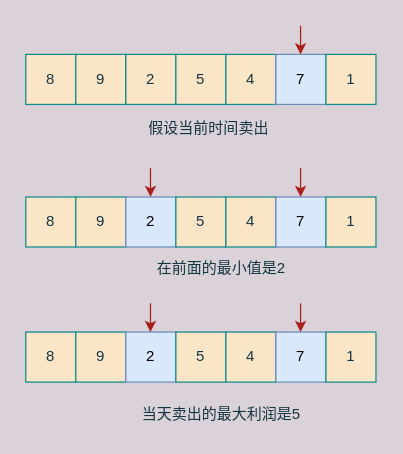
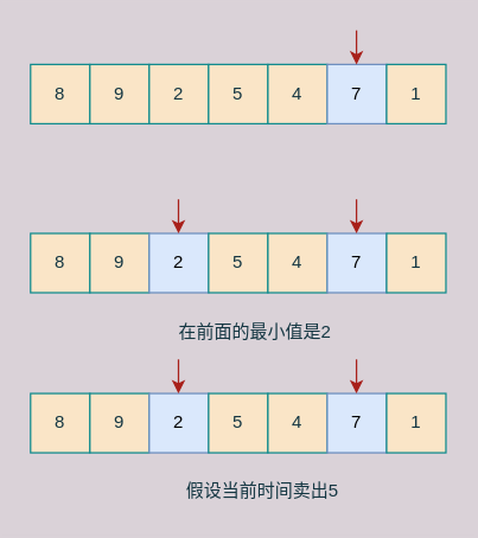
  <mxCell id="0" />
  <mxCell id="1" parent="0" />
  <mxCell id="2" value="8" style="whiteSpace=wrap;html=1;aspect=fixed;fillColor=#FAE5C7;strokeColor=#0F8B8D;fontColor=#143642;" vertex="1" parent="1"><mxGeometry x="20" y="43" width="40" height="40" as="geometry" /></mxCell>
  <mxCell id="3" value="9" style="whiteSpace=wrap;html=1;aspect=fixed;fillColor=#FAE5C7;strokeColor=#0F8B8D;fontColor=#143642;" vertex="1" parent="1"><mxGeometry x="60" y="43" width="40" height="40" as="geometry" /></mxCell>
  <mxCell id="4" value="2" style="whiteSpace=wrap;html=1;aspect=fixed;fillColor=#FAE5C7;strokeColor=#0F8B8D;fontColor=#143642;" vertex="1" parent="1"><mxGeometry x="100" y="43" width="40" height="40" as="geometry" /></mxCell>
  <mxCell id="5" value="5" style="whiteSpace=wrap;html=1;aspect=fixed;fillColor=#FAE5C7;strokeColor=#0F8B8D;fontColor=#143642;" vertex="1" parent="1"><mxGeometry x="140" y="43" width="40" height="40" as="geometry" /></mxCell>
  <mxCell id="6" value="4" style="whiteSpace=wrap;html=1;aspect=fixed;fillColor=#FAE5C7;strokeColor=#0F8B8D;fontColor=#143642;" vertex="1" parent="1"><mxGeometry x="180" y="43" width="40" height="40" as="geometry" /></mxCell>
  <mxCell id="7" value="7" style="whiteSpace=wrap;html=1;aspect=fixed;fillColor=#dae8fc;strokeColor=#6c8ebf;" vertex="1" parent="1"><mxGeometry x="220" y="43" width="40" height="40" as="geometry" /></mxCell>
  <mxCell id="8" value="1" style="whiteSpace=wrap;html=1;aspect=fixed;fillColor=#FAE5C7;strokeColor=#0F8B8D;fontColor=#143642;" vertex="1" parent="1"><mxGeometry x="260" y="43" width="40" height="40" as="geometry" /></mxCell>
  <mxCell id="9" value="" style="endArrow=classic;html=1;strokeColor=#A8201A;fontColor=#143642;labelBackgroundColor=#DAD2D8;" edge="1" parent="1"><mxGeometry width="50" height="50" relative="1" as="geometry"><mxPoint x="239.71" y="20" as="sourcePoint" /><mxPoint x="239.71" y="43" as="targetPoint" /></mxGeometry></mxCell>
- <mxCell id="10" value="假设当前时间卖出" style="text;html=1;strokeColor=none;fillColor=none;align=center;verticalAlign=middle;whiteSpace=wrap;rounded=0;sketch=0;fontColor=#143642;" vertex="1" parent="1"><mxGeometry x="115" y="89" width="103" height="25" as="geometry" /></mxCell>
  <mxCell id="11" value="8" style="whiteSpace=wrap;html=1;aspect=fixed;fillColor=#FAE5C7;strokeColor=#0F8B8D;fontColor=#143642;" vertex="1" parent="1"><mxGeometry x="20" y="157" width="40" height="40" as="geometry" /></mxCell>
  <mxCell id="12" value="9" style="whiteSpace=wrap;html=1;aspect=fixed;fillColor=#FAE5C7;strokeColor=#0F8B8D;fontColor=#143642;" vertex="1" parent="1"><mxGeometry x="60" y="157" width="40" height="40" as="geometry" /></mxCell>
  <mxCell id="13" value="2" style="whiteSpace=wrap;html=1;aspect=fixed;fillColor=#dae8fc;strokeColor=#6c8ebf;" vertex="1" parent="1"><mxGeometry x="100" y="157" width="40" height="40" as="geometry" /></mxCell>
  <mxCell id="14" value="5" style="whiteSpace=wrap;html=1;aspect=fixed;fillColor=#FAE5C7;strokeColor=#0F8B8D;fontColor=#143642;" vertex="1" parent="1"><mxGeometry x="140" y="157" width="40" height="40" as="geometry" /></mxCell>
  <mxCell id="15" value="4" style="whiteSpace=wrap;html=1;aspect=fixed;fillColor=#FAE5C7;strokeColor=#0F8B8D;fontColor=#143642;" vertex="1" parent="1"><mxGeometry x="180" y="157" width="40" height="40" as="geometry" /></mxCell>
  <mxCell id="16" value="7" style="whiteSpace=wrap;html=1;aspect=fixed;fillColor=#dae8fc;strokeColor=#6c8ebf;" vertex="1" parent="1"><mxGeometry x="220" y="157" width="40" height="40" as="geometry" /></mxCell>
  <mxCell id="17" value="1" style="whiteSpace=wrap;html=1;aspect=fixed;fillColor=#FAE5C7;strokeColor=#0F8B8D;fontColor=#143642;" vertex="1" parent="1"><mxGeometry x="260" y="157" width="40" height="40" as="geometry" /></mxCell>
  <mxCell id="18" value="" style="endArrow=classic;html=1;strokeColor=#A8201A;fontColor=#143642;labelBackgroundColor=#DAD2D8;" edge="1" parent="1"><mxGeometry width="50" height="50" relative="1" as="geometry"><mxPoint x="239.71" y="134" as="sourcePoint" /><mxPoint x="239.71" y="157" as="targetPoint" /></mxGeometry></mxCell>
- <mxCell id="19" value="在前面的最小值是2" style="text;html=1;strokeColor=none;fillColor=none;align=center;verticalAlign=middle;whiteSpace=wrap;rounded=0;sketch=0;fontColor=#143642;" vertex="1" parent="1"><mxGeometry x="109" y="204" width="135" height="20" as="geometry" /></mxCell>
+ <mxCell id="19" value="在前面的最小值是2" style="text;html=1;strokeColor=none;fillColor=none;align=center;verticalAlign=middle;whiteSpace=wrap;rounded=0;sketch=0;fontColor=#143642;" vertex="1" parent="1"><mxGeometry x="104" y="214" width="135" height="20" as="geometry" /></mxCell>
  <mxCell id="20" value="" style="endArrow=classic;html=1;strokeColor=#A8201A;fontColor=#143642;labelBackgroundColor=#DAD2D8;" edge="1" parent="1"><mxGeometry width="50" height="50" relative="1" as="geometry"><mxPoint x="119.71" y="134" as="sourcePoint" /><mxPoint x="119.71" y="157" as="targetPoint" /></mxGeometry></mxCell>
  <mxCell id="21" value="8" style="whiteSpace=wrap;html=1;aspect=fixed;fillColor=#FAE5C7;strokeColor=#0F8B8D;fontColor=#143642;" vertex="1" parent="1"><mxGeometry x="20" y="265" width="40" height="40" as="geometry" /></mxCell>
  <mxCell id="22" value="9" style="whiteSpace=wrap;html=1;aspect=fixed;fillColor=#FAE5C7;strokeColor=#0F8B8D;fontColor=#143642;" vertex="1" parent="1"><mxGeometry x="60" y="265" width="40" height="40" as="geometry" /></mxCell>
  <mxCell id="23" value="2" style="whiteSpace=wrap;html=1;aspect=fixed;fillColor=#dae8fc;strokeColor=#6c8ebf;" vertex="1" parent="1"><mxGeometry x="100" y="265" width="40" height="40" as="geometry" /></mxCell>
  <mxCell id="24" value="5" style="whiteSpace=wrap;html=1;aspect=fixed;fillColor=#FAE5C7;strokeColor=#0F8B8D;fontColor=#143642;" vertex="1" parent="1"><mxGeometry x="140" y="265" width="40" height="40" as="geometry" /></mxCell>
  <mxCell id="25" value="4" style="whiteSpace=wrap;html=1;aspect=fixed;fillColor=#FAE5C7;strokeColor=#0F8B8D;fontColor=#143642;" vertex="1" parent="1"><mxGeometry x="180" y="265" width="40" height="40" as="geometry" /></mxCell>
  <mxCell id="26" value="7" style="whiteSpace=wrap;html=1;aspect=fixed;fillColor=#dae8fc;strokeColor=#6c8ebf;" vertex="1" parent="1"><mxGeometry x="220" y="265" width="40" height="40" as="geometry" /></mxCell>
  <mxCell id="27" value="1" style="whiteSpace=wrap;html=1;aspect=fixed;fillColor=#FAE5C7;strokeColor=#0F8B8D;fontColor=#143642;" vertex="1" parent="1"><mxGeometry x="260" y="265" width="40" height="40" as="geometry" /></mxCell>
  <mxCell id="28" value="" style="endArrow=classic;html=1;strokeColor=#A8201A;fontColor=#143642;labelBackgroundColor=#DAD2D8;" edge="1" parent="1"><mxGeometry width="50" height="50" relative="1" as="geometry"><mxPoint x="239.71" y="242" as="sourcePoint" /><mxPoint x="239.71" y="265" as="targetPoint" /></mxGeometry></mxCell>
- <mxCell id="29" value="当天卖出的最大利润是5" style="text;html=1;strokeColor=none;fillColor=none;align=center;verticalAlign=middle;whiteSpace=wrap;rounded=0;sketch=0;fontColor=#143642;" vertex="1" parent="1"><mxGeometry x="109" y="321" width="135" height="20" as="geometry" /></mxCell>
+ <mxCell id="29" value="假设当前时间卖出5" style="text;html=1;strokeColor=none;fillColor=none;align=center;verticalAlign=middle;whiteSpace=wrap;rounded=0;sketch=0;fontColor=#143642;" vertex="1" parent="1"><mxGeometry x="109" y="321" width="135" height="20" as="geometry" /></mxCell>
  <mxCell id="30" value="" style="endArrow=classic;html=1;strokeColor=#A8201A;fontColor=#143642;labelBackgroundColor=#DAD2D8;" edge="1" parent="1"><mxGeometry width="50" height="50" relative="1" as="geometry"><mxPoint x="119.71" y="242" as="sourcePoint" /><mxPoint x="119.71" y="265" as="targetPoint" /></mxGeometry></mxCell>
